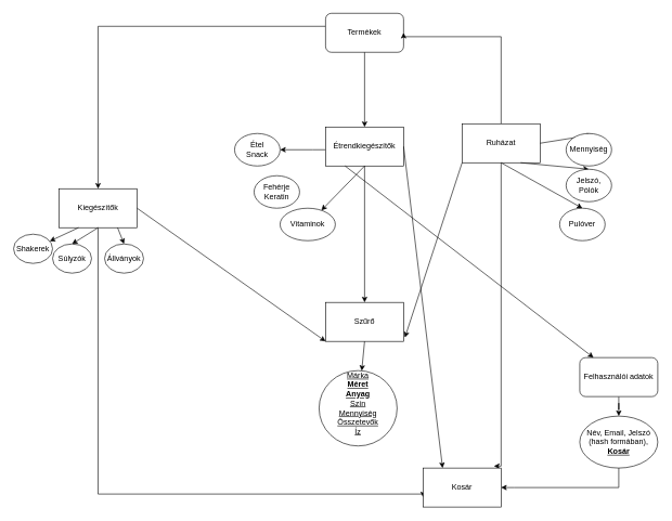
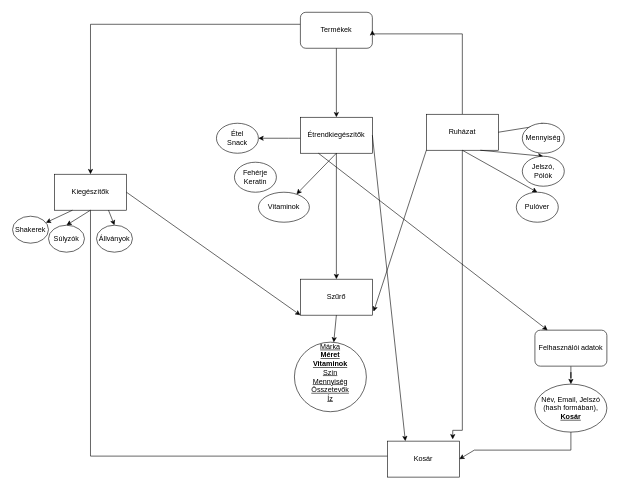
  <mxCell id="0" />
  <mxCell id="1" parent="0" />
  <mxCell id="2" value="" style="edgeStyle=orthogonalEdgeStyle;rounded=0;orthogonalLoop=1;jettySize=auto;html=1;entryX=0.5;entryY=0;entryDx=0;entryDy=0;" edge="1" parent="1" source="3" target="4"><mxGeometry relative="1" as="geometry"><mxPoint x="575" y="750" as="targetPoint" /></mxGeometry></mxCell>
  <mxCell id="3" value="Felhasználói adatok" style="rounded=1;whiteSpace=wrap;html=1;" vertex="1" parent="1"><mxGeometry x="891" y="550" width="120" height="60" as="geometry" /></mxCell>
  <mxCell id="4" value="Név, Email, Jelszó (hash formában),&lt;br&gt;&lt;u&gt;&lt;b&gt;Kosár&lt;/b&gt;&lt;/u&gt;" style="ellipse;whiteSpace=wrap;html=1;" vertex="1" parent="1"><mxGeometry x="891" y="640" width="120" height="80" as="geometry" /></mxCell>
  <mxCell id="5" style="edgeStyle=orthogonalEdgeStyle;rounded=0;orthogonalLoop=1;jettySize=auto;html=1;entryX=0.5;entryY=0;entryDx=0;entryDy=0;" edge="1" parent="1" source="6" target="15"><mxGeometry relative="1" as="geometry"><mxPoint x="190" y="180" as="targetPoint" /><Array as="points"><mxPoint x="150" y="40" /></Array></mxGeometry></mxCell>
  <mxCell id="6" value="Termékek" style="rounded=1;whiteSpace=wrap;html=1;" vertex="1" parent="1"><mxGeometry x="500" y="20" width="120" height="60" as="geometry" /></mxCell>
  <mxCell id="7" style="edgeStyle=orthogonalEdgeStyle;rounded=0;orthogonalLoop=1;jettySize=auto;html=1;exitX=0.5;exitY=1;exitDx=0;exitDy=0;entryX=0;entryY=0.75;entryDx=0;entryDy=0;" edge="1" parent="1" source="15" target="13"><mxGeometry relative="1" as="geometry"><Array as="points"><mxPoint x="150" y="760" /><mxPoint x="650" y="760" /></Array><mxPoint x="260" y="550" as="sourcePoint" /><mxPoint x="650" y="760" as="targetPoint" /></mxGeometry></mxCell>
  <mxCell id="8" value="" style="edgeStyle=orthogonalEdgeStyle;rounded=0;orthogonalLoop=1;jettySize=auto;html=1;" edge="1" parent="1" source="9" target="21"><mxGeometry relative="1" as="geometry"><Array as="points"><mxPoint x="480" y="230" /><mxPoint x="480" y="230" /></Array></mxGeometry></mxCell>
  <mxCell id="9" value="Étrendkiegészítők" style="rounded=0;whiteSpace=wrap;html=1;" vertex="1" parent="1"><mxGeometry x="500" y="195" width="120" height="60" as="geometry" /></mxCell>
  <mxCell id="10" style="edgeStyle=orthogonalEdgeStyle;rounded=0;orthogonalLoop=1;jettySize=auto;html=1;entryX=0.908;entryY=-0.05;entryDx=0;entryDy=0;entryPerimeter=0;" edge="1" parent="1" source="12" target="13"><mxGeometry relative="1" as="geometry"><Array as="points"><mxPoint x="770" y="717" /></Array></mxGeometry></mxCell>
  <mxCell id="11" style="edgeStyle=orthogonalEdgeStyle;rounded=0;orthogonalLoop=1;jettySize=auto;html=1;entryX=1;entryY=0.5;entryDx=0;entryDy=0;" edge="1" parent="1" source="12" target="6"><mxGeometry relative="1" as="geometry"><Array as="points"><mxPoint x="770" y="56" /></Array></mxGeometry></mxCell>
  <mxCell id="12" value="Ruházat" style="rounded=0;whiteSpace=wrap;html=1;" vertex="1" parent="1"><mxGeometry x="710" y="190" width="120" height="60" as="geometry" /></mxCell>
- <mxCell id="13" value="Kosár" style="rounded=0;whiteSpace=wrap;html=1;" vertex="1" parent="1"><mxGeometry x="650" y="720" width="120" height="60" as="geometry" /></mxCell>
+ <mxCell id="13" value="Kosár" style="rounded=0;whiteSpace=wrap;html=1;" vertex="1" parent="1"><mxGeometry x="645" y="735" width="120" height="60" as="geometry" /></mxCell>
  <mxCell id="14" value="" style="endArrow=classic;html=1;rounded=0;exitX=0.5;exitY=1;exitDx=0;exitDy=0;entryX=1;entryY=0.5;entryDx=0;entryDy=0;" edge="1" parent="1" source="4" target="13"><mxGeometry width="50" height="50" relative="1" as="geometry"><mxPoint x="590" y="450" as="sourcePoint" /><mxPoint x="640" y="400" as="targetPoint" /><Array as="points"><mxPoint x="951" y="750" /><mxPoint x="790" y="750" /></Array></mxGeometry></mxCell>
  <mxCell id="15" value="Kiegészítők" style="rounded=0;whiteSpace=wrap;html=1;" vertex="1" parent="1"><mxGeometry x="90" y="290" width="120" height="60" as="geometry" /></mxCell>
  <mxCell id="16" value="" style="endArrow=classic;html=1;rounded=0;exitX=0.5;exitY=1;exitDx=0;exitDy=0;entryX=0.5;entryY=0;entryDx=0;entryDy=0;" edge="1" parent="1" source="6" target="9"><mxGeometry width="50" height="50" relative="1" as="geometry"><mxPoint x="590" y="450" as="sourcePoint" /><mxPoint x="640" y="400" as="targetPoint" /><Array as="points" /></mxGeometry></mxCell>
  <mxCell id="17" value="" style="endArrow=classic;html=1;rounded=0;exitX=0.5;exitY=1;exitDx=0;exitDy=0;" edge="1" parent="1" source="9" target="19"><mxGeometry width="50" height="50" relative="1" as="geometry"><mxPoint x="590" y="450" as="sourcePoint" /><mxPoint x="470" y="470" as="targetPoint" /></mxGeometry></mxCell>
  <mxCell id="18" value="Fehérje&lt;br&gt;Keratin" style="ellipse;whiteSpace=wrap;html=1;" vertex="1" parent="1"><mxGeometry x="390" y="270" width="70" height="50" as="geometry" /></mxCell>
  <mxCell id="19" value="Vitaminok" style="ellipse;whiteSpace=wrap;html=1;" vertex="1" parent="1"><mxGeometry x="430" y="320" width="85" height="50" as="geometry" /></mxCell>
  <mxCell id="20" value="" style="endArrow=classic;html=1;rounded=0;exitX=0.25;exitY=1;exitDx=0;exitDy=0;" edge="1" parent="1" source="9" target="3"><mxGeometry width="50" height="50" relative="1" as="geometry"><mxPoint x="510" y="430" as="sourcePoint" /><mxPoint x="400" y="470" as="targetPoint" /></mxGeometry></mxCell>
  <mxCell id="21" value="Étel&lt;br&gt;Snack" style="ellipse;whiteSpace=wrap;html=1;" vertex="1" parent="1"><mxGeometry x="360" y="205" width="70" height="50" as="geometry" /></mxCell>
  <mxCell id="22" value="" style="endArrow=classic;html=1;rounded=0;exitX=1;exitY=0.5;exitDx=0;exitDy=0;entryX=0.25;entryY=0;entryDx=0;entryDy=0;" edge="1" parent="1" source="9" target="13"><mxGeometry width="50" height="50" relative="1" as="geometry"><mxPoint x="590" y="440" as="sourcePoint" /><mxPoint x="640" y="390" as="targetPoint" /><Array as="points" /></mxGeometry></mxCell>
  <mxCell id="23" value="" style="endArrow=classic;html=1;rounded=0;exitX=1;exitY=0.5;exitDx=0;exitDy=0;entryX=0.581;entryY=0.04;entryDx=0;entryDy=0;entryPerimeter=0;" edge="1" parent="1" source="12" target="26"><mxGeometry width="50" height="50" relative="1" as="geometry"><mxPoint x="830" y="550" as="sourcePoint" /><mxPoint x="820" y="410" as="targetPoint" /></mxGeometry></mxCell>
  <mxCell id="24" value="" style="endArrow=classic;html=1;rounded=0;exitX=0.5;exitY=1;exitDx=0;exitDy=0;entryX=0.5;entryY=0;entryDx=0;entryDy=0;" edge="1" parent="1" source="12" target="27"><mxGeometry width="50" height="50" relative="1" as="geometry"><mxPoint x="870" y="350" as="sourcePoint" /><mxPoint x="890" y="410" as="targetPoint" /></mxGeometry></mxCell>
  <mxCell id="25" value="" style="endArrow=classic;html=1;rounded=0;exitX=0.75;exitY=1;exitDx=0;exitDy=0;entryX=0.5;entryY=0;entryDx=0;entryDy=0;" edge="1" parent="1" source="12" target="28"><mxGeometry width="50" height="50" relative="1" as="geometry"><mxPoint x="880" y="360" as="sourcePoint" /><mxPoint x="940" y="410" as="targetPoint" /></mxGeometry></mxCell>
  <mxCell id="26" value="Mennyiség" style="ellipse;whiteSpace=wrap;html=1;" vertex="1" parent="1"><mxGeometry x="870" y="205" width="70" height="50" as="geometry" /></mxCell>
  <mxCell id="27" value="Pulóver" style="ellipse;whiteSpace=wrap;html=1;" vertex="1" parent="1"><mxGeometry x="860" y="320" width="70" height="50" as="geometry" /></mxCell>
  <mxCell id="28" value="Jelszó, Pólók" style="ellipse;whiteSpace=wrap;html=1;" vertex="1" parent="1"><mxGeometry x="870" y="260" width="70" height="50" as="geometry" /></mxCell>
  <mxCell id="29" value="" style="endArrow=classic;html=1;rounded=0;exitX=0.25;exitY=1;exitDx=0;exitDy=0;" edge="1" parent="1" source="15" target="30"><mxGeometry width="50" height="50" relative="1" as="geometry"><mxPoint x="370" y="470" as="sourcePoint" /><mxPoint x="80" y="410" as="targetPoint" /></mxGeometry></mxCell>
  <mxCell id="30" value="Shakerek" style="ellipse;whiteSpace=wrap;html=1;" vertex="1" parent="1"><mxGeometry x="20" y="360" width="60" height="45" as="geometry" /></mxCell>
  <mxCell id="31" value="Súlyzók" style="ellipse;whiteSpace=wrap;html=1;" vertex="1" parent="1"><mxGeometry x="80" y="375" width="60" height="45" as="geometry" /></mxCell>
  <mxCell id="32" value="Állványok" style="ellipse;whiteSpace=wrap;html=1;" vertex="1" parent="1"><mxGeometry x="160" y="375" width="60" height="45" as="geometry" /></mxCell>
  <mxCell id="33" value="" style="endArrow=classic;html=1;rounded=0;exitX=0.5;exitY=1;exitDx=0;exitDy=0;entryX=0.5;entryY=0;entryDx=0;entryDy=0;" edge="1" parent="1" source="15" target="31"><mxGeometry width="50" height="50" relative="1" as="geometry"><mxPoint x="370" y="470" as="sourcePoint" /><mxPoint x="420" y="420" as="targetPoint" /></mxGeometry></mxCell>
  <mxCell id="34" value="" style="endArrow=classic;html=1;rounded=0;exitX=0.75;exitY=1;exitDx=0;exitDy=0;entryX=0.5;entryY=0;entryDx=0;entryDy=0;" edge="1" parent="1" source="15" target="32"><mxGeometry width="50" height="50" relative="1" as="geometry"><mxPoint x="370" y="470" as="sourcePoint" /><mxPoint x="420" y="420" as="targetPoint" /></mxGeometry></mxCell>
- <mxCell id="35" value="&lt;u&gt;Márka&lt;/u&gt;&lt;br&gt;&lt;u style=&quot;font-weight: bold;&quot;&gt;Méret&lt;/u&gt;&lt;br&gt;&lt;b&gt;&lt;u&gt;Anyag&lt;br&gt;&lt;/u&gt;&lt;/b&gt;&lt;u&gt;Szín&lt;br&gt;Mennyiség&lt;br&gt;Összetevők&lt;br&gt;Íz&lt;br&gt;&lt;br&gt;&lt;/u&gt;" style="ellipse;whiteSpace=wrap;html=1;" vertex="1" parent="1"><mxGeometry x="490" y="570" width="120" height="116" as="geometry" /></mxCell>
+ <mxCell id="35" value="&lt;u&gt;Márka&lt;/u&gt;&lt;br&gt;&lt;u style=&quot;font-weight: bold;&quot;&gt;Méret&lt;/u&gt;&lt;br&gt;&lt;b&gt;&lt;u&gt;Vitaminok&lt;br&gt;&lt;/u&gt;&lt;/b&gt;&lt;u&gt;Szín&lt;br&gt;Mennyiség&lt;br&gt;Összetevők&lt;br&gt;Íz&lt;br&gt;&lt;br&gt;&lt;/u&gt;" style="ellipse;whiteSpace=wrap;html=1;" vertex="1" parent="1"><mxGeometry x="490" y="570" width="120" height="116" as="geometry" /></mxCell>
  <mxCell id="36" value="" style="endArrow=classic;html=1;rounded=0;exitX=1;exitY=0.5;exitDx=0;exitDy=0;entryX=0;entryY=1;entryDx=0;entryDy=0;" edge="1" parent="1" source="15" target="37"><mxGeometry width="50" height="50" relative="1" as="geometry"><mxPoint x="340" y="390" as="sourcePoint" /><mxPoint x="-150" y="320" as="targetPoint" /></mxGeometry></mxCell>
  <mxCell id="37" value="Szűrő" style="rounded=0;whiteSpace=wrap;html=1;" vertex="1" parent="1"><mxGeometry x="500" y="465" width="120" height="60" as="geometry" /></mxCell>
  <mxCell id="38" value="" style="endArrow=classic;html=1;rounded=0;exitX=0.5;exitY=1;exitDx=0;exitDy=0;" edge="1" parent="1" source="37" target="35"><mxGeometry width="50" height="50" relative="1" as="geometry"><mxPoint x="120" y="370" as="sourcePoint" /><mxPoint x="170" y="320" as="targetPoint" /></mxGeometry></mxCell>
  <mxCell id="39" value="" style="endArrow=classic;html=1;rounded=0;exitX=0.5;exitY=1;exitDx=0;exitDy=0;entryX=0.5;entryY=0;entryDx=0;entryDy=0;" edge="1" parent="1" source="9" target="37"><mxGeometry width="50" height="50" relative="1" as="geometry"><mxPoint x="380" y="570" as="sourcePoint" /><mxPoint x="430" y="520" as="targetPoint" /></mxGeometry></mxCell>
  <mxCell id="40" value="" style="endArrow=classic;html=1;rounded=0;exitX=0;exitY=1;exitDx=0;exitDy=0;entryX=1.017;entryY=0.9;entryDx=0;entryDy=0;entryPerimeter=0;" edge="1" parent="1" source="12" target="37"><mxGeometry width="50" height="50" relative="1" as="geometry"><mxPoint x="380" y="570" as="sourcePoint" /><mxPoint x="430" y="520" as="targetPoint" /></mxGeometry></mxCell>
